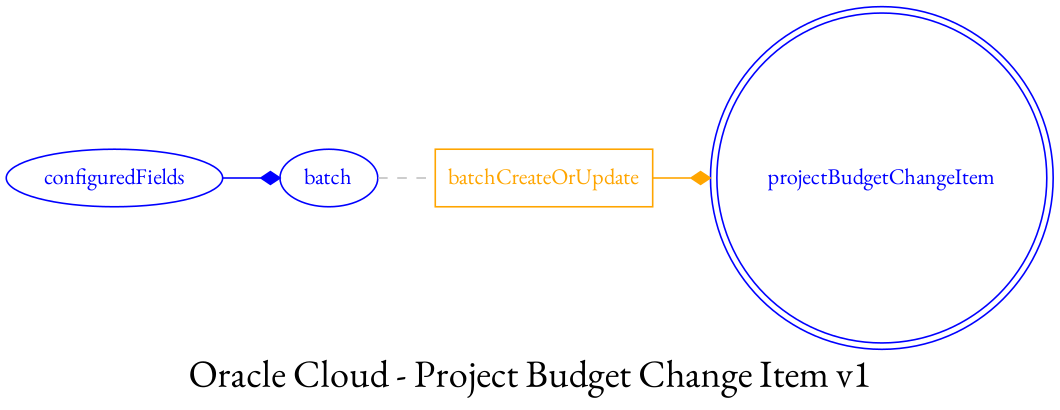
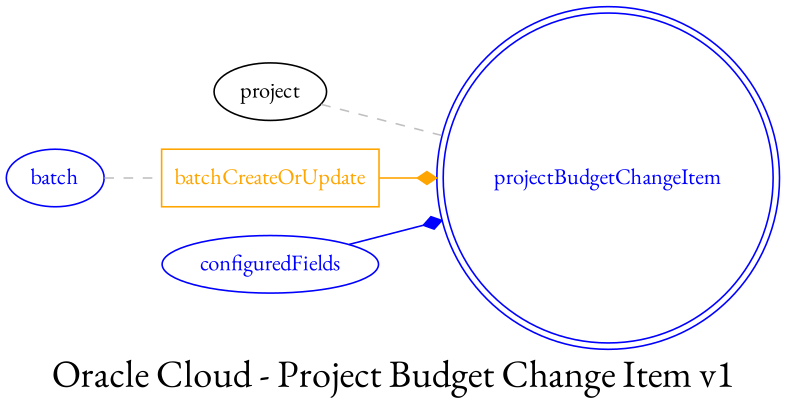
  digraph {
    fontname="EB Garamond"
    fontsize=24
    label="Oracle Cloud - Project Budget Change Item v1"
    rankdir=LR
    splines=true
    node [color=blue fontcolor=blue fontname="EB Garamond" shape=ellipse]
    edge [arrowhead=none arrowtail=none color=grey fontcolor=grey fontname="EB Garamond"]
    projectBudgetChangeItem [shape=doublecircle]
+   project [color="" fontcolor="" shape=""]
    batchCreateOrUpdate [color=orange fontcolor=orange shape=box]
    batch
    configuredFields
+   project -> projectBudgetChangeItem [style=dashed]
    batchCreateOrUpdate -> projectBudgetChangeItem [arrowhead=diamond color=orange fontcolor=orange]
    batch -> batchCreateOrUpdate [style=dashed]
-   configuredFields -> batch [arrowhead=diamond color=blue fontcolor=blue]
+   configuredFields -> projectBudgetChangeItem [arrowhead=diamond color=blue fontcolor=blue]
  }
